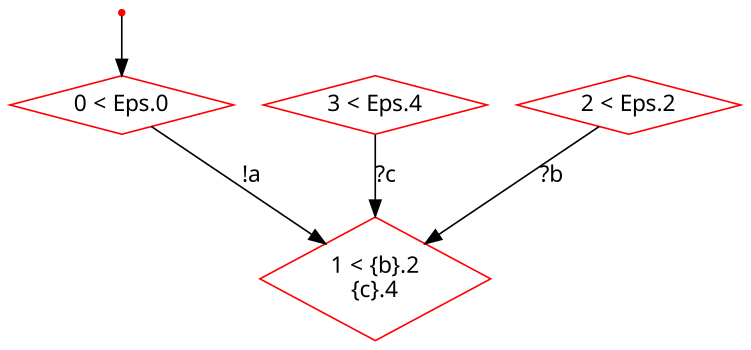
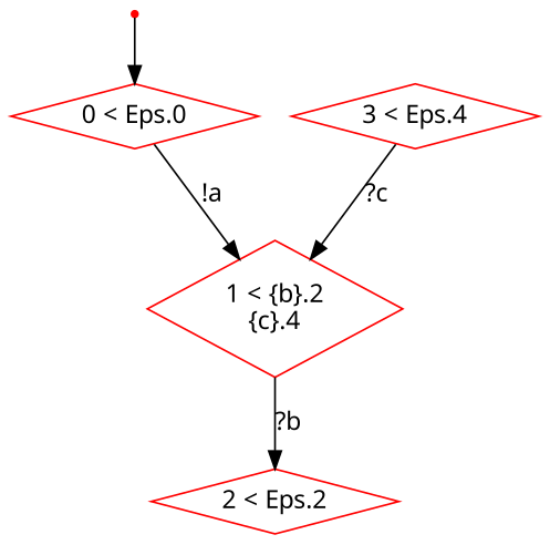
  digraph {
    fontname="Noto Sans"
    node [color=red fontname="Noto Sans" shape=diamond]
    edge [fontname="Noto Sans"]
    ENTRY [shape=point]
    n2 [label="0 < Eps.0\n"]
    n3 [label="1 < {b}.2\n{c}.4\n"]
    n4 [label="3 < Eps.4\n"]
    n5 [label="2 < Eps.2\n"]
    ENTRY -> n2
    n2 -> n3 [label="!a"]
-   n5 -> n3 [label="?b"]
+   n3 -> n5 [label="?b"]
    n4 -> n3 [label="?c"]
  }
